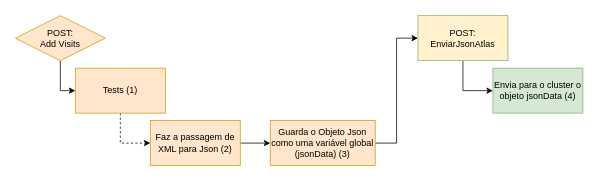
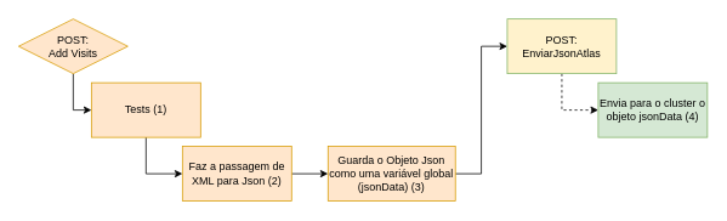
  <mxCell id="0" />
  <mxCell id="1" parent="0" />
  <mxCell id="2" style="edgeStyle=orthogonalEdgeStyle;rounded=0;orthogonalLoop=1;jettySize=auto;html=1;entryX=0;entryY=0.5;entryDx=0;entryDy=0;" edge="1" parent="1" source="3" target="7"><mxGeometry relative="1" as="geometry"><Array as="points"><mxPoint x="80" y="120" /></Array></mxGeometry></mxCell>
  <mxCell id="3" value="&lt;div&gt;POST:&lt;/div&gt;&lt;div&gt; Add Visits&lt;/div&gt;" style="rhombus;whiteSpace=wrap;html=1;fillColor=#ffe6cc;strokeColor=#d79b00;" vertex="1" parent="1"><mxGeometry x="20" y="20" width="120" height="60" as="geometry" /></mxCell>
- <mxCell id="4" style="edgeStyle=orthogonalEdgeStyle;rounded=0;orthogonalLoop=1;jettySize=auto;html=1;entryX=0;entryY=0.5;entryDx=0;entryDy=0;" edge="1" parent="1" source="5" target="12"><mxGeometry relative="1" as="geometry"><Array as="points"><mxPoint x="617" y="120" /></Array></mxGeometry></mxCell>
+ <mxCell id="4" style="edgeStyle=orthogonalEdgeStyle;rounded=0;orthogonalLoop=1;jettySize=auto;html=1;entryX=0;entryY=0.5;entryDx=0;entryDy=0;dashed=1;" edge="1" parent="1" source="5" target="12"><mxGeometry relative="1" as="geometry"><Array as="points"><mxPoint x="617" y="120" /></Array></mxGeometry></mxCell>
  <mxCell id="5" value="POST: EnviarJsonAtlas" style="rounded=0;whiteSpace=wrap;html=1;fillColor=#fff2cc;strokeColor=#82b366;" vertex="1" parent="1"><mxGeometry x="557" y="20" width="120" height="60" as="geometry" /></mxCell>
- <mxCell id="6" style="edgeStyle=orthogonalEdgeStyle;rounded=0;orthogonalLoop=1;jettySize=auto;html=1;entryX=0;entryY=0.5;entryDx=0;entryDy=0;dashed=1;" edge="1" parent="1" source="7" target="9"><mxGeometry relative="1" as="geometry" /></mxCell>
+ <mxCell id="6" style="edgeStyle=orthogonalEdgeStyle;rounded=0;orthogonalLoop=1;jettySize=auto;html=1;entryX=0;entryY=0.5;entryDx=0;entryDy=0;" edge="1" parent="1" source="7" target="9"><mxGeometry relative="1" as="geometry" /></mxCell>
  <mxCell id="7" value="Tests (1)" style="whiteSpace=wrap;html=1;fillColor=#ffe6cc;strokeColor=#d79b00;rounded=0;gradientColor=none;" vertex="1" parent="1"><mxGeometry x="100" y="90" width="120" height="60" as="geometry" /></mxCell>
  <mxCell id="8" value="" style="edgeStyle=orthogonalEdgeStyle;rounded=0;orthogonalLoop=1;jettySize=auto;html=1;" edge="1" parent="1" source="9" target="11"><mxGeometry relative="1" as="geometry" /></mxCell>
  <mxCell id="9" value="Faz a passagem de XML para Json  (2)" style="whiteSpace=wrap;html=1;fillColor=#ffe6cc;strokeColor=#d79b00;rounded=0;" vertex="1" parent="1"><mxGeometry x="200" y="160" width="120" height="60" as="geometry" /></mxCell>
  <mxCell id="10" style="edgeStyle=orthogonalEdgeStyle;rounded=0;orthogonalLoop=1;jettySize=auto;html=1;entryX=0;entryY=0.5;entryDx=0;entryDy=0;" edge="1" parent="1" source="11" target="5"><mxGeometry relative="1" as="geometry" /></mxCell>
  <mxCell id="11" value="Guarda o Objeto Json como uma variável global (jsonData)  (3)" style="whiteSpace=wrap;html=1;fillColor=#ffe6cc;strokeColor=#d79b00;rounded=0;" vertex="1" parent="1"><mxGeometry x="360" y="160" width="140" height="60" as="geometry" /></mxCell>
  <mxCell id="12" value="Envia para o cluster o objeto jsonData  (4)" style="whiteSpace=wrap;html=1;fillColor=#d5e8d4;strokeColor=#82b366;rounded=0;" vertex="1" parent="1"><mxGeometry x="657" y="90" width="120" height="60" as="geometry" /></mxCell>
